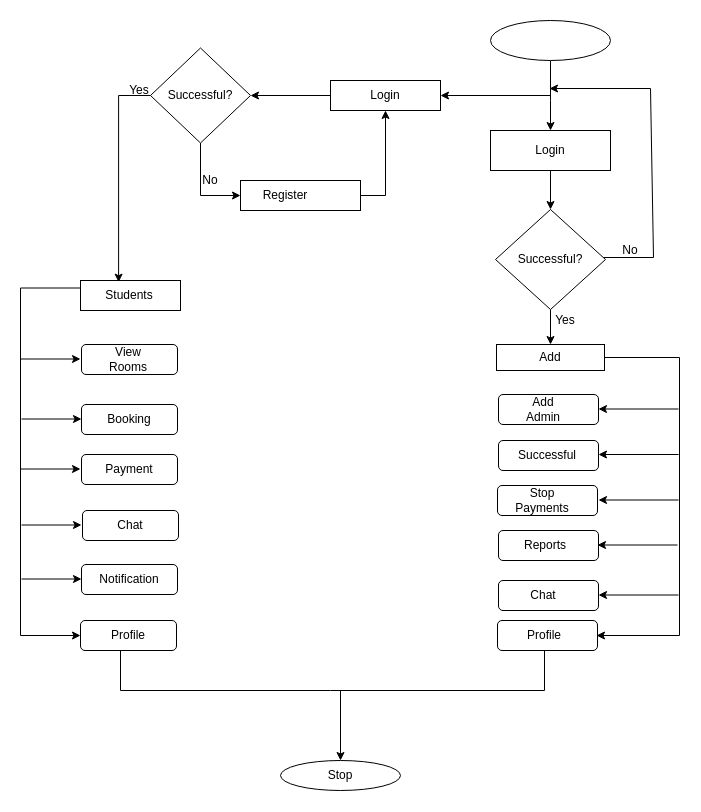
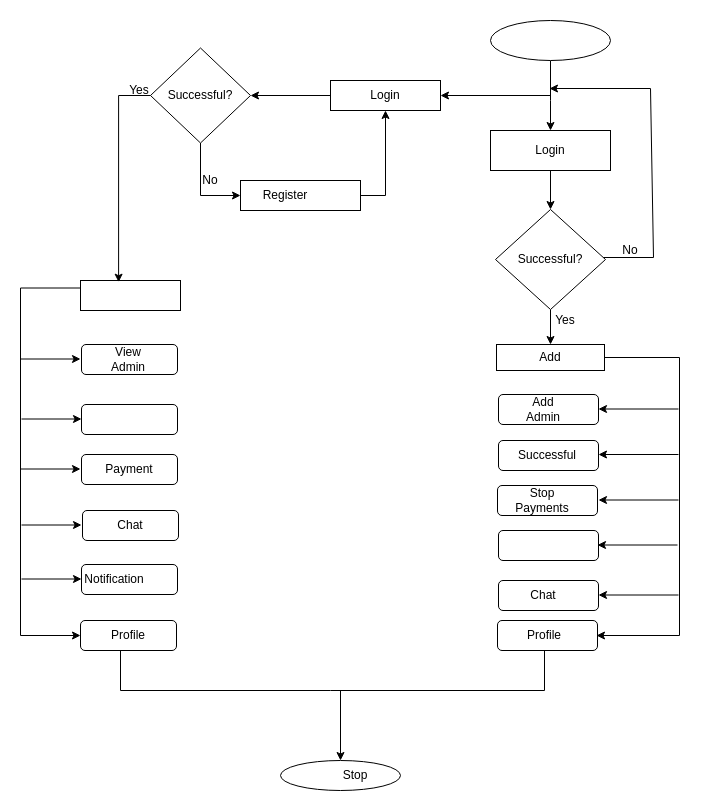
  <mxCell id="0" />
  <mxCell id="1" parent="0" />
  <mxCell id="2" style="edgeStyle=orthogonalEdgeStyle;rounded=0;orthogonalLoop=1;jettySize=auto;html=1;exitX=0.5;exitY=1;exitDx=0;exitDy=0;" edge="1" parent="1" source="3" target="9"><mxGeometry relative="1" as="geometry"><Array as="points"><mxPoint x="550" y="100" /><mxPoint x="550" y="100" /></Array></mxGeometry></mxCell>
  <mxCell id="3" value="" style="ellipse;whiteSpace=wrap;html=1;" vertex="1" parent="1"><mxGeometry x="490" y="20" width="120" height="40" as="geometry" /></mxCell>
  <mxCell id="4" style="edgeStyle=orthogonalEdgeStyle;rounded=0;orthogonalLoop=1;jettySize=auto;html=1;exitX=0.5;exitY=1;exitDx=0;exitDy=0;entryX=0.5;entryY=0;entryDx=0;entryDy=0;" edge="1" parent="1" source="5" target="37"><mxGeometry relative="1" as="geometry" /></mxCell>
  <mxCell id="5" value="" style="rhombus;whiteSpace=wrap;html=1;" vertex="1" parent="1"><mxGeometry x="495" y="209" width="110" height="100" as="geometry" /></mxCell>
  <mxCell id="6" style="edgeStyle=orthogonalEdgeStyle;rounded=0;orthogonalLoop=1;jettySize=auto;html=1;entryX=1;entryY=0.5;entryDx=0;entryDy=0;" edge="1" parent="1" source="7" target="11"><mxGeometry relative="1" as="geometry" /></mxCell>
  <mxCell id="7" value="" style="rounded=0;whiteSpace=wrap;html=1;" vertex="1" parent="1"><mxGeometry x="330" y="80" width="110" height="30" as="geometry" /></mxCell>
  <mxCell id="8" style="edgeStyle=orthogonalEdgeStyle;rounded=0;orthogonalLoop=1;jettySize=auto;html=1;exitX=0.5;exitY=1;exitDx=0;exitDy=0;entryX=0.5;entryY=0;entryDx=0;entryDy=0;" edge="1" parent="1" source="9" target="5"><mxGeometry relative="1" as="geometry" /></mxCell>
  <mxCell id="9" value="" style="rounded=0;whiteSpace=wrap;html=1;" vertex="1" parent="1"><mxGeometry x="490" y="130" width="120" height="40" as="geometry" /></mxCell>
  <mxCell id="10" style="edgeStyle=orthogonalEdgeStyle;rounded=0;orthogonalLoop=1;jettySize=auto;html=1;exitX=0.5;exitY=1;exitDx=0;exitDy=0;entryX=0;entryY=0.5;entryDx=0;entryDy=0;" edge="1" parent="1" source="11" target="12"><mxGeometry relative="1" as="geometry" /></mxCell>
  <mxCell id="11" value="" style="rhombus;whiteSpace=wrap;html=1;" vertex="1" parent="1"><mxGeometry x="150" y="47.5" width="100" height="95" as="geometry" /></mxCell>
  <mxCell id="12" value="" style="rounded=0;whiteSpace=wrap;html=1;" vertex="1" parent="1"><mxGeometry x="240" y="180" width="120" height="30" as="geometry" /></mxCell>
  <mxCell id="13" value="" style="endArrow=classic;html=1;rounded=0;exitX=1;exitY=0.5;exitDx=0;exitDy=0;entryX=0.5;entryY=1;entryDx=0;entryDy=0;" edge="1" parent="1" source="12" target="7"><mxGeometry width="50" height="50" relative="1" as="geometry"><mxPoint x="480" y="250" as="sourcePoint" /><mxPoint x="530" y="200" as="targetPoint" /><Array as="points"><mxPoint x="385" y="195" /></Array></mxGeometry></mxCell>
  <mxCell id="14" value="" style="endArrow=classic;html=1;rounded=0;entryX=1;entryY=0.5;entryDx=0;entryDy=0;" edge="1" parent="1" target="7"><mxGeometry width="50" height="50" relative="1" as="geometry"><mxPoint x="550" y="95" as="sourcePoint" /><mxPoint x="505" y="70" as="targetPoint" /></mxGeometry></mxCell>
  <mxCell id="15" style="edgeStyle=orthogonalEdgeStyle;rounded=0;orthogonalLoop=1;jettySize=auto;html=1;exitX=0;exitY=0.25;exitDx=0;exitDy=0;entryX=0;entryY=0.5;entryDx=0;entryDy=0;" edge="1" parent="1" source="16" target="19"><mxGeometry relative="1" as="geometry"><Array as="points"><mxPoint x="20" y="288" /><mxPoint x="20" y="635" /></Array></mxGeometry></mxCell>
  <mxCell id="16" value="" style="rounded=0;whiteSpace=wrap;html=1;" vertex="1" parent="1"><mxGeometry x="80" y="280" width="100" height="30" as="geometry" /></mxCell>
  <mxCell id="17" style="edgeStyle=orthogonalEdgeStyle;rounded=0;orthogonalLoop=1;jettySize=auto;html=1;exitX=0;exitY=0.5;exitDx=0;exitDy=0;entryX=0.381;entryY=0.056;entryDx=0;entryDy=0;entryPerimeter=0;" edge="1" parent="1" source="11" target="16"><mxGeometry relative="1" as="geometry" /></mxCell>
  <mxCell id="18" value="" style="rounded=1;whiteSpace=wrap;html=1;" vertex="1" parent="1"><mxGeometry x="81" y="344" width="96" height="30" as="geometry" /></mxCell>
  <mxCell id="19" value="" style="rounded=1;whiteSpace=wrap;html=1;" vertex="1" parent="1"><mxGeometry x="80" y="620" width="96" height="30" as="geometry" /></mxCell>
  <mxCell id="20" value="" style="rounded=1;whiteSpace=wrap;html=1;" vertex="1" parent="1"><mxGeometry x="81" y="454" width="96" height="30" as="geometry" /></mxCell>
  <mxCell id="21" value="" style="rounded=1;whiteSpace=wrap;html=1;" vertex="1" parent="1"><mxGeometry x="81" y="404" width="96" height="30" as="geometry" /></mxCell>
  <mxCell id="22" value="Payment" style="text;html=1;align=center;verticalAlign=middle;whiteSpace=wrap;rounded=0;" vertex="1" parent="1"><mxGeometry x="101" y="454" width="56" height="30" as="geometry" /></mxCell>
- <mxCell id="23" value="&lt;span style=&quot;font-weight: normal;&quot;&gt;Booking&lt;/span&gt;" style="text;html=1;align=center;verticalAlign=middle;whiteSpace=wrap;rounded=0;fontStyle=1" vertex="1" parent="1"><mxGeometry x="101" y="404" width="56" height="30" as="geometry" /></mxCell>
- <mxCell id="24" value="View Rooms" style="text;html=1;align=center;verticalAlign=middle;whiteSpace=wrap;rounded=0;" vertex="1" parent="1"><mxGeometry x="100" y="344" width="56" height="30" as="geometry" /></mxCell>
+ <mxCell id="24" value="View Admin" style="text;html=1;align=center;verticalAlign=middle;whiteSpace=wrap;rounded=0;" vertex="1" parent="1"><mxGeometry x="100" y="344" width="56" height="30" as="geometry" /></mxCell>
  <mxCell id="25" value="Profile" style="text;html=1;align=center;verticalAlign=middle;whiteSpace=wrap;rounded=0;" vertex="1" parent="1"><mxGeometry x="100" y="620" width="56" height="30" as="geometry" /></mxCell>
  <mxCell id="26" value="" style="rounded=1;whiteSpace=wrap;html=1;" vertex="1" parent="1"><mxGeometry x="81" y="564" width="96" height="30" as="geometry" /></mxCell>
  <mxCell id="27" value="" style="rounded=1;whiteSpace=wrap;html=1;" vertex="1" parent="1"><mxGeometry x="82" y="510" width="96" height="30" as="geometry" /></mxCell>
- <mxCell id="28" value="Notification" style="text;html=1;align=center;verticalAlign=middle;whiteSpace=wrap;rounded=0;" vertex="1" parent="1"><mxGeometry x="101" y="569" width="56" height="20" as="geometry" /></mxCell>
+ <mxCell id="28" value="Notification" style="text;html=1;align=center;verticalAlign=middle;whiteSpace=wrap;rounded=0;" vertex="1" parent="1"><mxGeometry x="86" y="569" width="56" height="20" as="geometry" /></mxCell>
  <mxCell id="29" value="Chat" style="text;html=1;align=center;verticalAlign=middle;whiteSpace=wrap;rounded=0;" vertex="1" parent="1"><mxGeometry x="102" y="515" width="56" height="20" as="geometry" /></mxCell>
  <mxCell id="30" value="" style="endArrow=classic;html=1;rounded=0;" edge="1" parent="1"><mxGeometry width="50" height="50" relative="1" as="geometry"><mxPoint x="20" y="358.5" as="sourcePoint" /><mxPoint x="80" y="358.5" as="targetPoint" /><Array as="points"><mxPoint x="20" y="358.5" /></Array></mxGeometry></mxCell>
  <mxCell id="31" value="" style="endArrow=classic;html=1;rounded=0;" edge="1" parent="1"><mxGeometry width="50" height="50" relative="1" as="geometry"><mxPoint x="21" y="418.5" as="sourcePoint" /><mxPoint x="81" y="418.5" as="targetPoint" /><Array as="points"><mxPoint x="21" y="418.5" /></Array></mxGeometry></mxCell>
  <mxCell id="32" value="" style="endArrow=classic;html=1;rounded=0;" edge="1" parent="1"><mxGeometry width="50" height="50" relative="1" as="geometry"><mxPoint x="20" y="468.5" as="sourcePoint" /><mxPoint x="80" y="468.5" as="targetPoint" /><Array as="points"><mxPoint x="20" y="468.5" /></Array></mxGeometry></mxCell>
  <mxCell id="33" value="" style="endArrow=classic;html=1;rounded=0;" edge="1" parent="1"><mxGeometry width="50" height="50" relative="1" as="geometry"><mxPoint x="21" y="524.5" as="sourcePoint" /><mxPoint x="81" y="524.5" as="targetPoint" /><Array as="points"><mxPoint x="21" y="524.5" /></Array></mxGeometry></mxCell>
  <mxCell id="34" value="" style="endArrow=classic;html=1;rounded=0;" edge="1" parent="1"><mxGeometry width="50" height="50" relative="1" as="geometry"><mxPoint x="21" y="578.5" as="sourcePoint" /><mxPoint x="81" y="578.5" as="targetPoint" /><Array as="points"><mxPoint x="21" y="578.5" /></Array></mxGeometry></mxCell>
- <mxCell id="35" value="Students" style="text;html=1;align=center;verticalAlign=middle;whiteSpace=wrap;rounded=0;" vertex="1" parent="1"><mxGeometry x="99" y="287" width="60" height="16" as="geometry" /></mxCell>
  <mxCell id="36" style="edgeStyle=orthogonalEdgeStyle;rounded=0;orthogonalLoop=1;jettySize=auto;html=1;exitX=1;exitY=0.5;exitDx=0;exitDy=0;entryX=1;entryY=0.5;entryDx=0;entryDy=0;" edge="1" parent="1"><mxGeometry relative="1" as="geometry"><mxPoint x="603" y="357" as="sourcePoint" /><mxPoint x="596" y="635" as="targetPoint" /><Array as="points"><mxPoint x="679" y="357" /><mxPoint x="679" y="635" /></Array></mxGeometry></mxCell>
  <mxCell id="37" value="" style="rounded=0;whiteSpace=wrap;html=1;" vertex="1" parent="1"><mxGeometry x="496" y="344" width="108" height="26" as="geometry" /></mxCell>
  <mxCell id="38" value="" style="rounded=1;whiteSpace=wrap;html=1;" vertex="1" parent="1"><mxGeometry x="498" y="394" width="100" height="30" as="geometry" /></mxCell>
  <mxCell id="39" value="" style="rounded=1;whiteSpace=wrap;html=1;" vertex="1" parent="1"><mxGeometry x="497" y="620" width="100" height="30" as="geometry" /></mxCell>
  <mxCell id="40" value="" style="rounded=1;whiteSpace=wrap;html=1;" vertex="1" parent="1"><mxGeometry x="497" y="485" width="100" height="30" as="geometry" /></mxCell>
  <mxCell id="41" value="" style="rounded=1;whiteSpace=wrap;html=1;" vertex="1" parent="1"><mxGeometry x="498" y="440" width="100" height="30" as="geometry" /></mxCell>
  <mxCell id="42" value="Stop Payments" style="text;html=1;align=center;verticalAlign=middle;whiteSpace=wrap;rounded=0;" vertex="1" parent="1"><mxGeometry x="512" y="485" width="60" height="30" as="geometry" /></mxCell>
  <mxCell id="43" value="&lt;span style=&quot;font-weight: normal;&quot;&gt;Successful&lt;/span&gt;" style="text;html=1;align=center;verticalAlign=middle;whiteSpace=wrap;rounded=0;fontStyle=1" vertex="1" parent="1"><mxGeometry x="522" y="440" width="50" height="30" as="geometry" /></mxCell>
  <mxCell id="44" value="Add Admin" style="text;html=1;align=center;verticalAlign=middle;whiteSpace=wrap;rounded=0;" vertex="1" parent="1"><mxGeometry x="513" y="394" width="60" height="30" as="geometry" /></mxCell>
  <mxCell id="45" value="Profile" style="text;html=1;align=center;verticalAlign=middle;whiteSpace=wrap;rounded=0;" vertex="1" parent="1"><mxGeometry x="514" y="620" width="60" height="30" as="geometry" /></mxCell>
  <mxCell id="46" value="" style="rounded=1;whiteSpace=wrap;html=1;" vertex="1" parent="1"><mxGeometry x="498" y="530" width="100" height="30" as="geometry" /></mxCell>
- <mxCell id="47" value="Reports" style="text;html=1;align=center;verticalAlign=middle;whiteSpace=wrap;rounded=0;" vertex="1" parent="1"><mxGeometry x="515" y="535" width="60" height="20" as="geometry" /></mxCell>
  <mxCell id="48" value="" style="rounded=1;whiteSpace=wrap;html=1;" vertex="1" parent="1"><mxGeometry x="498" y="580" width="100" height="30" as="geometry" /></mxCell>
  <mxCell id="49" value="Chat" style="text;html=1;align=center;verticalAlign=middle;whiteSpace=wrap;rounded=0;" vertex="1" parent="1"><mxGeometry x="513" y="585" width="60" height="20" as="geometry" /></mxCell>
  <mxCell id="50" value="" style="endArrow=classic;html=1;rounded=0;" edge="1" parent="1"><mxGeometry width="50" height="50" relative="1" as="geometry"><mxPoint x="603" y="257" as="sourcePoint" /><mxPoint x="549" y="88" as="targetPoint" /><Array as="points"><mxPoint x="653" y="257" /><mxPoint x="650" y="88" /></Array></mxGeometry></mxCell>
  <mxCell id="51" value="" style="endArrow=none;html=1;rounded=0;entryX=0.5;entryY=1;entryDx=0;entryDy=0;" edge="1" parent="1" target="45"><mxGeometry width="50" height="50" relative="1" as="geometry"><mxPoint x="120" y="650" as="sourcePoint" /><mxPoint x="530" y="710" as="targetPoint" /><Array as="points"><mxPoint x="120" y="690" /><mxPoint x="330" y="690" /><mxPoint x="544" y="690" /></Array></mxGeometry></mxCell>
  <mxCell id="52" value="" style="ellipse;whiteSpace=wrap;html=1;" vertex="1" parent="1"><mxGeometry x="280" y="760" width="120" height="30" as="geometry" /></mxCell>
  <mxCell id="53" value="" style="endArrow=classic;html=1;rounded=0;entryX=0.5;entryY=0;entryDx=0;entryDy=0;" edge="1" parent="1" target="52"><mxGeometry width="50" height="50" relative="1" as="geometry"><mxPoint x="340" y="690" as="sourcePoint" /><mxPoint x="390" y="640" as="targetPoint" /></mxGeometry></mxCell>
- <mxCell id="54" value="Stop" style="text;html=1;align=center;verticalAlign=middle;whiteSpace=wrap;rounded=0;" vertex="1" parent="1"><mxGeometry x="310" y="765" width="60" height="20" as="geometry" /></mxCell>
+ <mxCell id="54" value="Stop" style="text;html=1;align=center;verticalAlign=middle;whiteSpace=wrap;rounded=0;" vertex="1" parent="1"><mxGeometry x="325" y="765" width="60" height="20" as="geometry" /></mxCell>
  <mxCell id="55" value="Login" style="text;html=1;align=center;verticalAlign=middle;whiteSpace=wrap;rounded=0;" vertex="1" parent="1"><mxGeometry x="355" y="85" width="60" height="20" as="geometry" /></mxCell>
  <mxCell id="56" value="Login" style="text;html=1;align=center;verticalAlign=middle;whiteSpace=wrap;rounded=0;" vertex="1" parent="1"><mxGeometry x="520" y="140" width="60" height="20" as="geometry" /></mxCell>
  <mxCell id="57" value="Register" style="text;html=1;align=center;verticalAlign=middle;whiteSpace=wrap;rounded=0;" vertex="1" parent="1"><mxGeometry x="250" y="185" width="70" height="20" as="geometry" /></mxCell>
  <mxCell id="58" value="Add" style="text;html=1;align=center;verticalAlign=middle;whiteSpace=wrap;rounded=0;" vertex="1" parent="1"><mxGeometry x="520" y="347" width="60" height="20" as="geometry" /></mxCell>
  <mxCell id="59" value="Successful?" style="text;html=1;align=center;verticalAlign=middle;whiteSpace=wrap;rounded=0;" vertex="1" parent="1"><mxGeometry x="520" y="249" width="60" height="20" as="geometry" /></mxCell>
  <mxCell id="60" value="Successful?" style="text;html=1;align=center;verticalAlign=middle;whiteSpace=wrap;rounded=0;" vertex="1" parent="1"><mxGeometry x="170" y="85" width="60" height="20" as="geometry" /></mxCell>
  <mxCell id="61" value="No" style="text;html=1;align=center;verticalAlign=middle;whiteSpace=wrap;rounded=0;" vertex="1" parent="1"><mxGeometry x="200" y="170" width="20" height="20" as="geometry" /></mxCell>
  <mxCell id="62" value="No" style="text;html=1;align=center;verticalAlign=middle;whiteSpace=wrap;rounded=0;" vertex="1" parent="1"><mxGeometry x="620" y="240" width="20" height="20" as="geometry" /></mxCell>
  <mxCell id="63" value="Yes" style="text;html=1;align=center;verticalAlign=middle;whiteSpace=wrap;rounded=0;" vertex="1" parent="1"><mxGeometry x="550" y="310" width="30" height="20" as="geometry" /></mxCell>
  <mxCell id="64" value="Yes" style="text;html=1;align=center;verticalAlign=middle;whiteSpace=wrap;rounded=0;" vertex="1" parent="1"><mxGeometry x="119" y="80" width="40" height="20" as="geometry" /></mxCell>
  <mxCell id="65" value="" style="endArrow=classic;html=1;rounded=0;" edge="1" parent="1"><mxGeometry width="50" height="50" relative="1" as="geometry"><mxPoint x="678" y="408.5" as="sourcePoint" /><mxPoint x="598" y="408.5" as="targetPoint" /></mxGeometry></mxCell>
  <mxCell id="66" value="" style="endArrow=classic;html=1;rounded=0;" edge="1" parent="1"><mxGeometry width="50" height="50" relative="1" as="geometry"><mxPoint x="678" y="454" as="sourcePoint" /><mxPoint x="598" y="454" as="targetPoint" /></mxGeometry></mxCell>
  <mxCell id="67" value="" style="endArrow=classic;html=1;rounded=0;" edge="1" parent="1"><mxGeometry width="50" height="50" relative="1" as="geometry"><mxPoint x="678" y="499.5" as="sourcePoint" /><mxPoint x="598" y="499.5" as="targetPoint" /></mxGeometry></mxCell>
  <mxCell id="68" value="" style="endArrow=classic;html=1;rounded=0;" edge="1" parent="1"><mxGeometry width="50" height="50" relative="1" as="geometry"><mxPoint x="677" y="544.5" as="sourcePoint" /><mxPoint x="597" y="544.5" as="targetPoint" /></mxGeometry></mxCell>
  <mxCell id="69" value="" style="endArrow=classic;html=1;rounded=0;" edge="1" parent="1"><mxGeometry width="50" height="50" relative="1" as="geometry"><mxPoint x="678" y="594.5" as="sourcePoint" /><mxPoint x="598" y="594.5" as="targetPoint" /></mxGeometry></mxCell>
